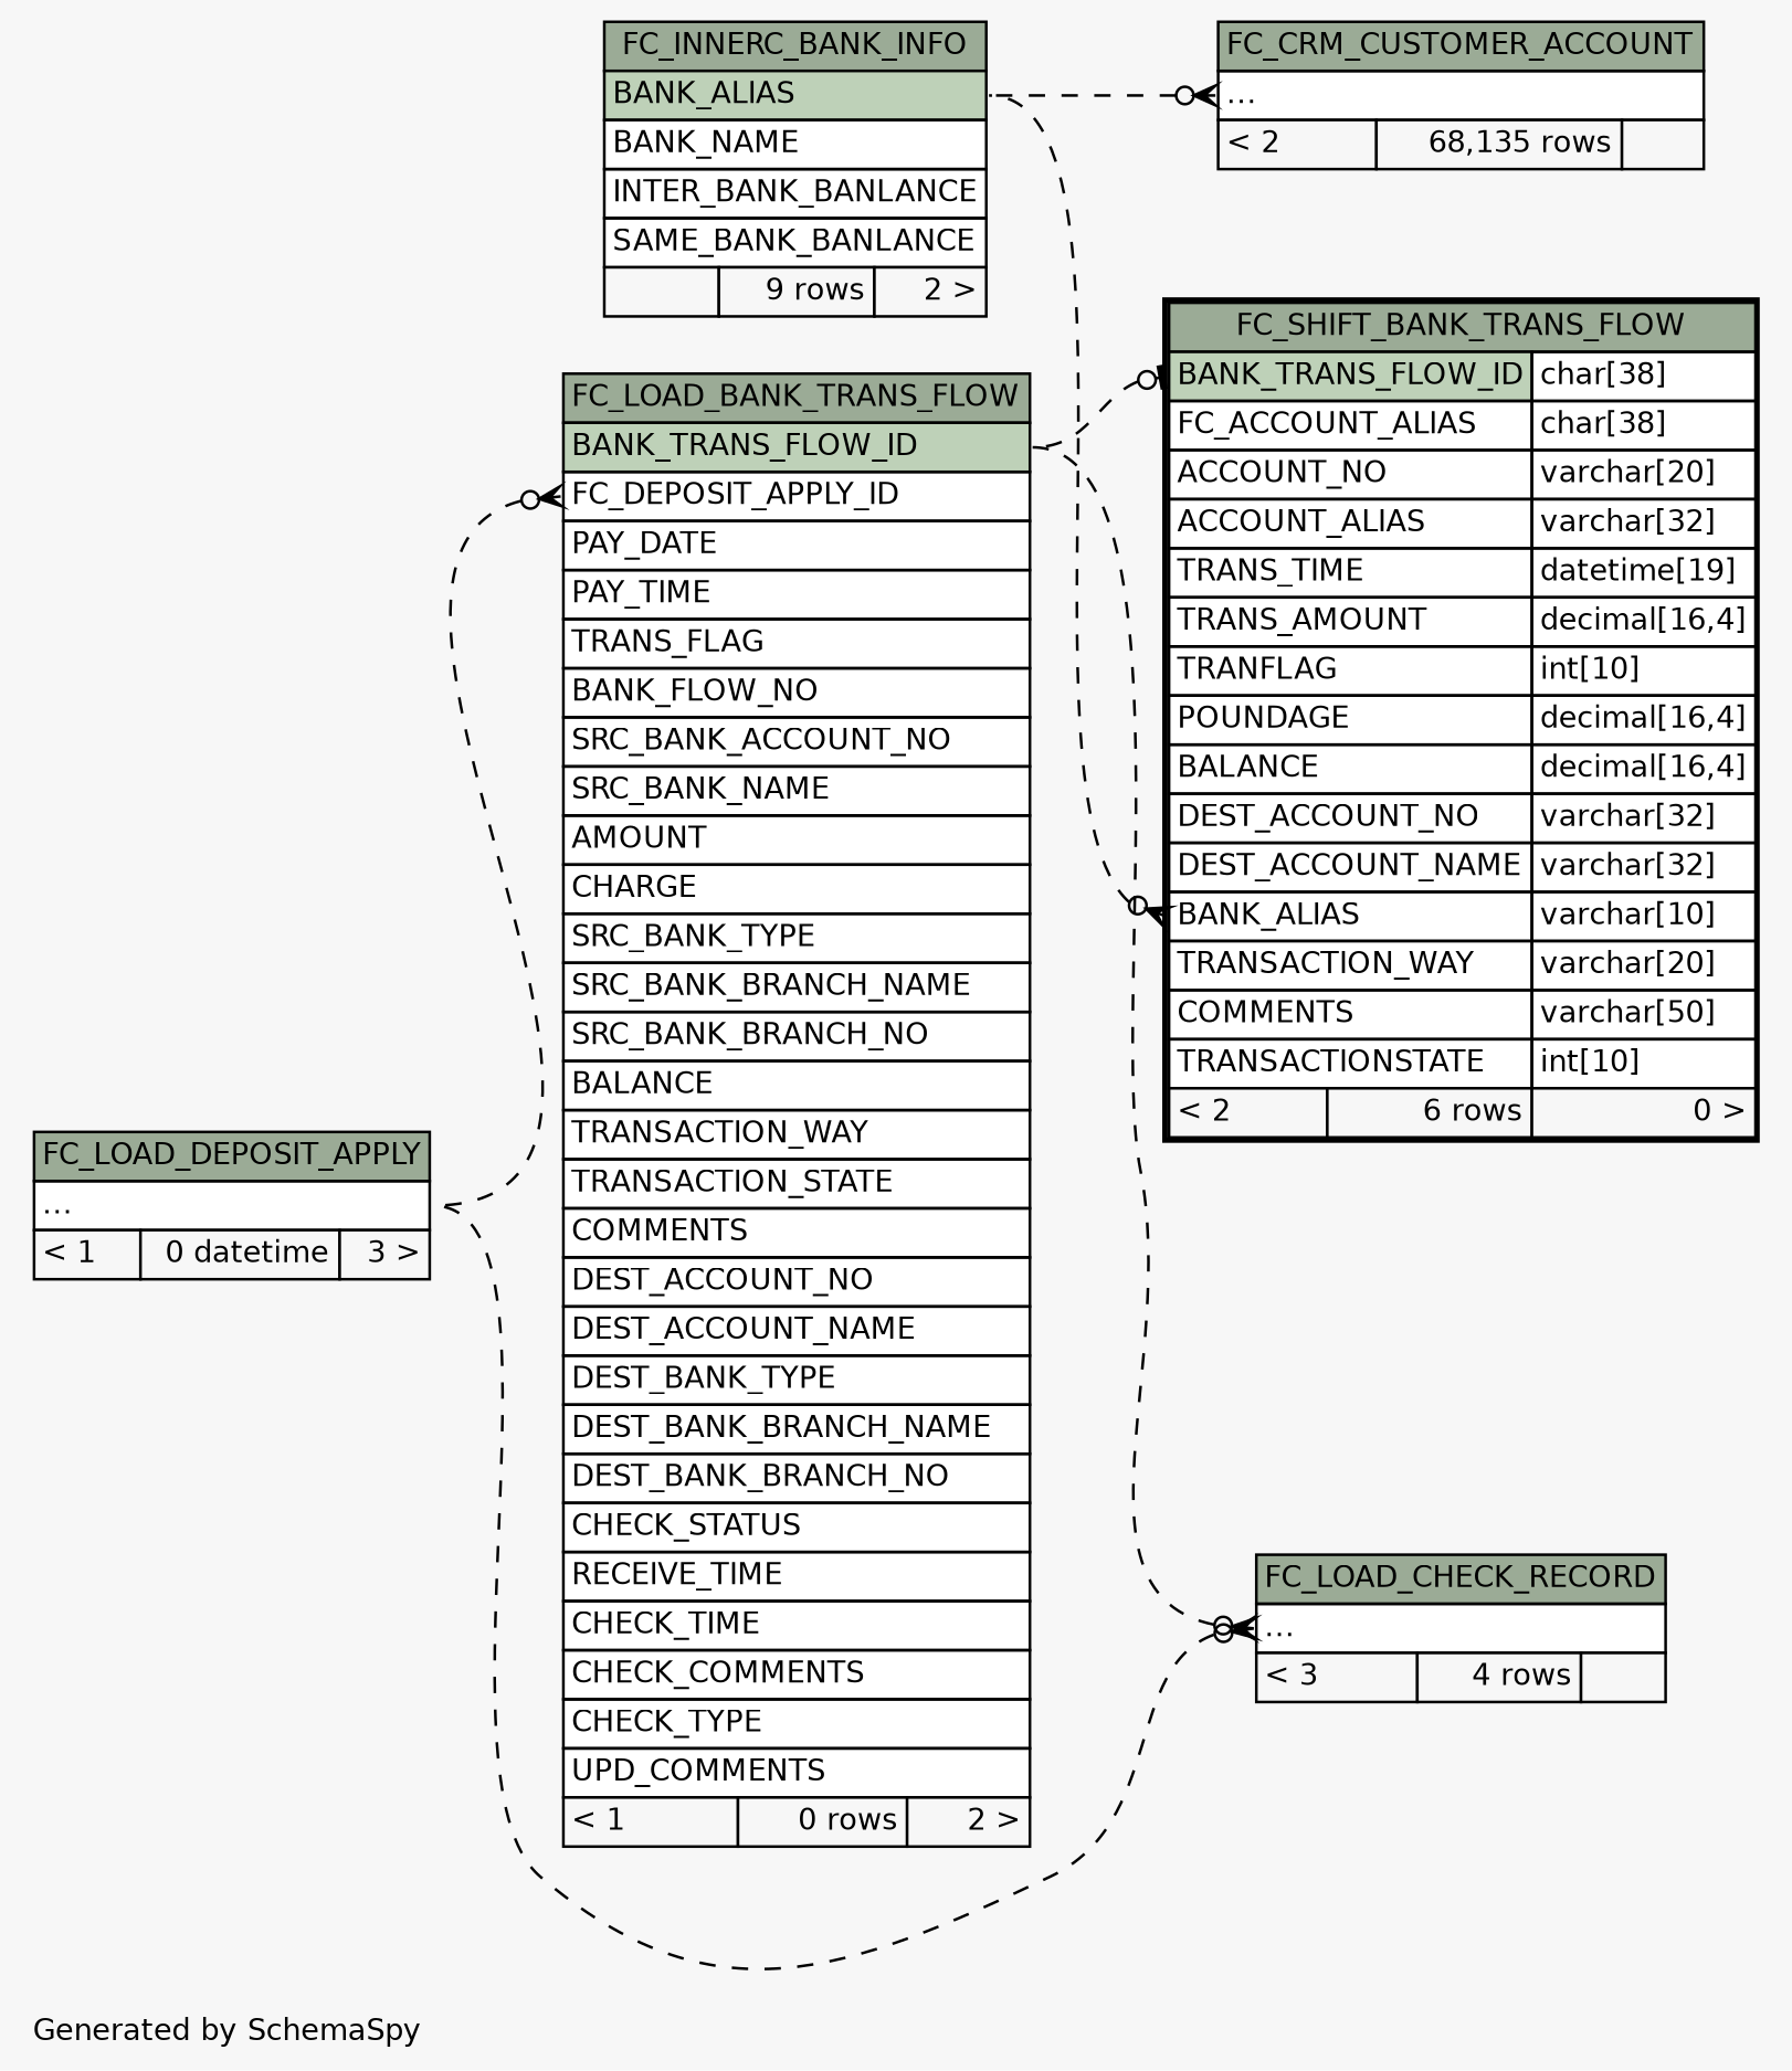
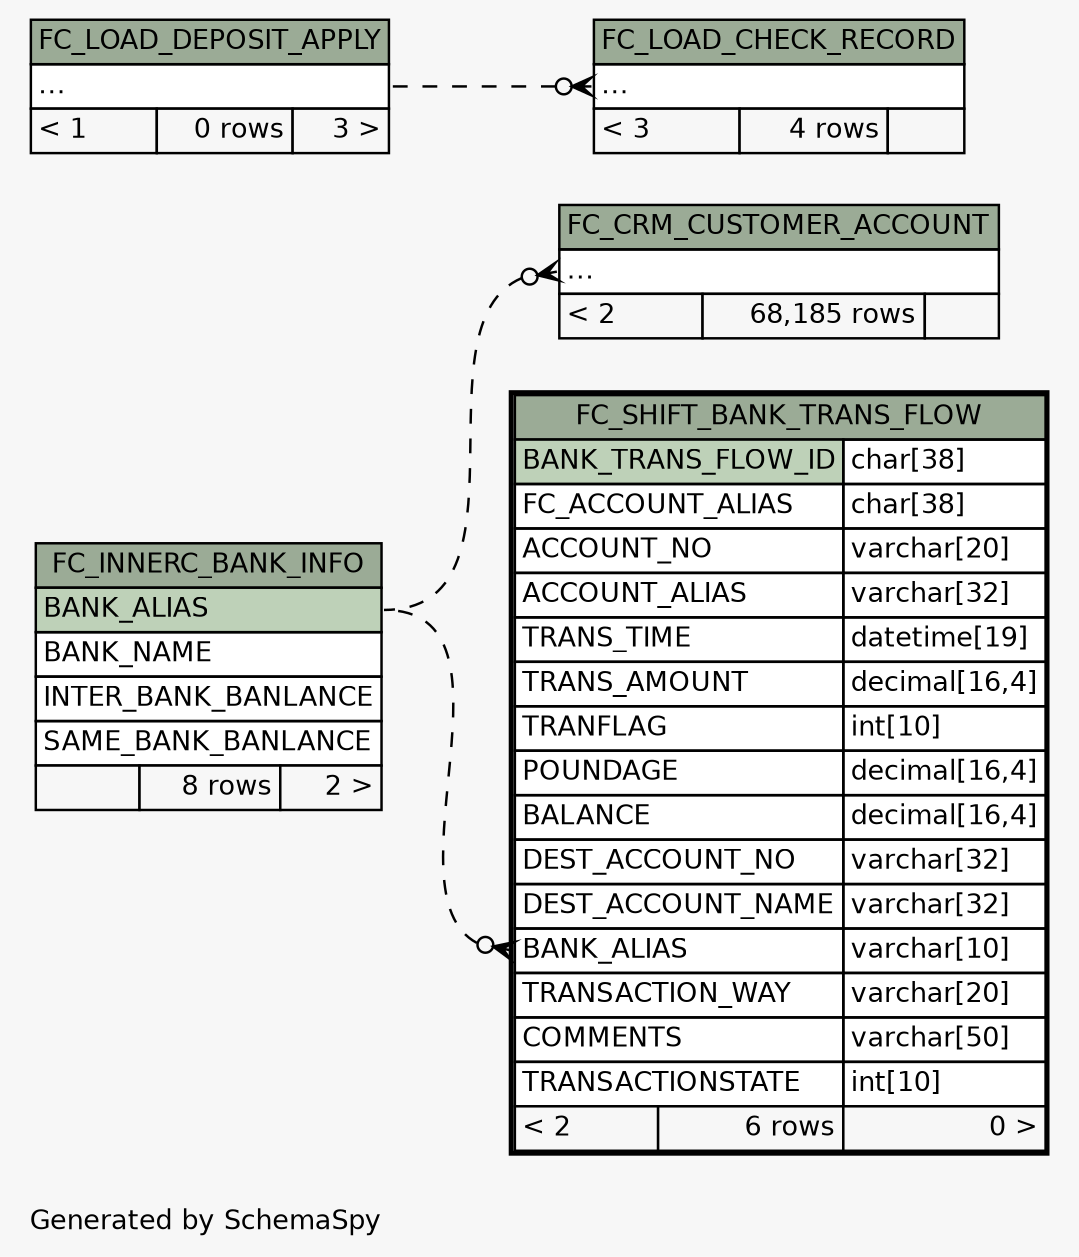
  digraph {
    bgcolor="#f7f7f7"
    fontname=Helvetica
    fontsize=11
    label="\nGenerated by SchemaSpy"
    labeljust=l
    nodesep=0.18
    rankdir=RL
    ranksep=0.46
    node [fontname=Helvetica fontsize=11 shape=plaintext]
    edge [arrowhead=none arrowsize=0.8 arrowtail=crowodot dir=back headport="BANK_ALIAS:e" style=dashed tailport="elipses:w"]
-   n1 [label=<     <TABLE BORDER="0" CELLBORDER="1" CELLSPACING="0" BGCOLOR="#ffffff">       <TR><TD COLSPAN="3" BGCOLOR="#9bab96" ALIGN="CENTER">FC_CRM_CUSTOMER_ACCOUNT</TD></TR>       <TR><TD PORT="elipses" COLSPAN="3" ALIGN="LEFT">...</TD></TR>       <TR><TD ALIGN="LEFT" BGCOLOR="#f7f7f7">&lt; 2</TD><TD ALIGN="RIGHT" BGCOLOR="#f7f7f7">68,135 rows</TD><TD ALIGN="RIGHT" BGCOLOR="#f7f7f7">  </TD></TR>     </TABLE>>]
-   n2 [label=<     <TABLE BORDER="0" CELLBORDER="1" CELLSPACING="0" BGCOLOR="#ffffff">       <TR><TD COLSPAN="3" BGCOLOR="#9bab96" ALIGN="CENTER">FC_INNERC_BANK_INFO</TD></TR>       <TR><TD PORT="BANK_ALIAS" COLSPAN="3" BGCOLOR="#bed1b8" ALIGN="LEFT">BANK_ALIAS</TD></TR>       <TR><TD PORT="BANK_NAME" COLSPAN="3" ALIGN="LEFT">BANK_NAME</TD></TR>       <TR><TD PORT="INTER_BANK_BANLANCE" COLSPAN="3" ALIGN="LEFT">INTER_BANK_BANLANCE</TD></TR>       <TR><TD PORT="SAME_BANK_BANLANCE" COLSPAN="3" ALIGN="LEFT">SAME_BANK_BANLANCE</TD></TR>       <TR><TD ALIGN="LEFT" BGCOLOR="#f7f7f7">  </TD><TD ALIGN="RIGHT" BGCOLOR="#f7f7f7">9 rows</TD><TD ALIGN="RIGHT" BGCOLOR="#f7f7f7">2 &gt;</TD></TR>     </TABLE>>]
-   n3 [label=<     <TABLE BORDER="0" CELLBORDER="1" CELLSPACING="0" BGCOLOR="#ffffff">       <TR><TD COLSPAN="3" BGCOLOR="#9bab96" ALIGN="CENTER">FC_LOAD_BANK_TRANS_FLOW</TD></TR>       <TR><TD PORT="BANK_TRANS_FLOW_ID" COLSPAN="3" BGCOLOR="#bed1b8" ALIGN="LEFT">BANK_TRANS_FLOW_ID</TD></TR>       <TR><TD PORT="FC_DEPOSIT_APPLY_ID" COLSPAN="3" ALIGN="LEFT">FC_DEPOSIT_APPLY_ID</TD></TR>       <TR><TD PORT="PAY_DATE" COLSPAN="3" ALIGN="LEFT">PAY_DATE</TD></TR>       <TR><TD PORT="PAY_TIME" COLSPAN="3" ALIGN="LEFT">PAY_TIME</TD></TR>       <TR><TD PORT="TRANS_FLAG" COLSPAN="3" ALIGN="LEFT">TRANS_FLAG</TD></TR>       <TR><TD PORT="BANK_FLOW_NO" COLSPAN="3" ALIGN="LEFT">BANK_FLOW_NO</TD></TR>       <TR><TD PORT="SRC_BANK_ACCOUNT_NO" COLSPAN="3" ALIGN="LEFT">SRC_BANK_ACCOUNT_NO</TD></TR>       <TR><TD PORT="SRC_BANK_NAME" COLSPAN="3" ALIGN="LEFT">SRC_BANK_NAME</TD></TR>       <TR><TD PORT="AMOUNT" COLSPAN="3" ALIGN="LEFT">AMOUNT</TD></TR>       <TR><TD PORT="CHARGE" COLSPAN="3" ALIGN="LEFT">CHARGE</TD></TR>       <TR><TD PORT="SRC_BANK_TYPE" COLSPAN="3" ALIGN="LEFT">SRC_BANK_TYPE</TD></TR>       <TR><TD PORT="SRC_BANK_BRANCH_NAME" COLSPAN="3" ALIGN="LEFT">SRC_BANK_BRANCH_NAME</TD></TR>       <TR><TD PORT="SRC_BANK_BRANCH_NO" COLSPAN="3" ALIGN="LEFT">SRC_BANK_BRANCH_NO</TD></TR>       <TR><TD PORT="BALANCE" COLSPAN="3" ALIGN="LEFT">BALANCE</TD></TR>       <TR><TD PORT="TRANSACTION_WAY" COLSPAN="3" ALIGN="LEFT">TRANSACTION_WAY</TD></TR>       <TR><TD PORT="TRANSACTION_STATE" COLSPAN="3" ALIGN="LEFT">TRANSACTION_STATE</TD></TR>       <TR><TD PORT="COMMENTS" COLSPAN="3" ALIGN="LEFT">COMMENTS</TD></TR>       <TR><TD PORT="DEST_ACCOUNT_NO" COLSPAN="3" ALIGN="LEFT">DEST_ACCOUNT_NO</TD></TR>       <TR><TD PORT="DEST_ACCOUNT_NAME" COLSPAN="3" ALIGN="LEFT">DEST_ACCOUNT_NAME</TD></TR>       <TR><TD PORT="DEST_BANK_TYPE" COLSPAN="3" ALIGN="LEFT">DEST_BANK_TYPE</TD></TR>       <TR><TD PORT="DEST_BANK_BRANCH_NAME" COLSPAN="3" ALIGN="LEFT">DEST_BANK_BRANCH_NAME</TD></TR>       <TR><TD PORT="DEST_BANK_BRANCH_NO" COLSPAN="3" ALIGN="LEFT">DEST_BANK_BRANCH_NO</TD></TR>       <TR><TD PORT="CHECK_STATUS" COLSPAN="3" ALIGN="LEFT">CHECK_STATUS</TD></TR>       <TR><TD PORT="RECEIVE_TIME" COLSPAN="3" ALIGN="LEFT">RECEIVE_TIME</TD></TR>       <TR><TD PORT="CHECK_TIME" COLSPAN="3" ALIGN="LEFT">CHECK_TIME</TD></TR>       <TR><TD PORT="CHECK_COMMENTS" COLSPAN="3" ALIGN="LEFT">CHECK_COMMENTS</TD></TR>       <TR><TD PORT="CHECK_TYPE" COLSPAN="3" ALIGN="LEFT">CHECK_TYPE</TD></TR>       <TR><TD PORT="UPD_COMMENTS" COLSPAN="3" ALIGN="LEFT">UPD_COMMENTS</TD></TR>       <TR><TD ALIGN="LEFT" BGCOLOR="#f7f7f7">&lt; 1</TD><TD ALIGN="RIGHT" BGCOLOR="#f7f7f7">0 rows</TD><TD ALIGN="RIGHT" BGCOLOR="#f7f7f7">2 &gt;</TD></TR>     </TABLE>>]
-   n4 [label=<     <TABLE BORDER="0" CELLBORDER="1" CELLSPACING="0" BGCOLOR="#ffffff">       <TR><TD COLSPAN="3" BGCOLOR="#9bab96" ALIGN="CENTER">FC_LOAD_DEPOSIT_APPLY</TD></TR>       <TR><TD PORT="elipses" COLSPAN="3" ALIGN="LEFT">...</TD></TR>       <TR><TD ALIGN="LEFT" BGCOLOR="#f7f7f7">&lt; 1</TD><TD ALIGN="RIGHT" BGCOLOR="#f7f7f7">0 datetime</TD><TD ALIGN="RIGHT" BGCOLOR="#f7f7f7">3 &gt;</TD></TR>     </TABLE>>]
+   n1 [label=<     <TABLE BORDER="0" CELLBORDER="1" CELLSPACING="0" BGCOLOR="#ffffff">       <TR><TD COLSPAN="3" BGCOLOR="#9bab96" ALIGN="CENTER">FC_CRM_CUSTOMER_ACCOUNT</TD></TR>       <TR><TD PORT="elipses" COLSPAN="3" ALIGN="LEFT">...</TD></TR>       <TR><TD ALIGN="LEFT" BGCOLOR="#f7f7f7">&lt; 2</TD><TD ALIGN="RIGHT" BGCOLOR="#f7f7f7">68,185 rows</TD><TD ALIGN="RIGHT" BGCOLOR="#f7f7f7">  </TD></TR>     </TABLE>>]
+   n2 [label=<     <TABLE BORDER="0" CELLBORDER="1" CELLSPACING="0" BGCOLOR="#ffffff">       <TR><TD COLSPAN="3" BGCOLOR="#9bab96" ALIGN="CENTER">FC_INNERC_BANK_INFO</TD></TR>       <TR><TD PORT="BANK_ALIAS" COLSPAN="3" BGCOLOR="#bed1b8" ALIGN="LEFT">BANK_ALIAS</TD></TR>       <TR><TD PORT="BANK_NAME" COLSPAN="3" ALIGN="LEFT">BANK_NAME</TD></TR>       <TR><TD PORT="INTER_BANK_BANLANCE" COLSPAN="3" ALIGN="LEFT">INTER_BANK_BANLANCE</TD></TR>       <TR><TD PORT="SAME_BANK_BANLANCE" COLSPAN="3" ALIGN="LEFT">SAME_BANK_BANLANCE</TD></TR>       <TR><TD ALIGN="LEFT" BGCOLOR="#f7f7f7">  </TD><TD ALIGN="RIGHT" BGCOLOR="#f7f7f7">8 rows</TD><TD ALIGN="RIGHT" BGCOLOR="#f7f7f7">2 &gt;</TD></TR>     </TABLE>>]
+   n4 [label=<     <TABLE BORDER="0" CELLBORDER="1" CELLSPACING="0" BGCOLOR="#ffffff">       <TR><TD COLSPAN="3" BGCOLOR="#9bab96" ALIGN="CENTER">FC_LOAD_DEPOSIT_APPLY</TD></TR>       <TR><TD PORT="elipses" COLSPAN="3" ALIGN="LEFT">...</TD></TR>       <TR><TD ALIGN="LEFT" BGCOLOR="#f7f7f7">&lt; 1</TD><TD ALIGN="RIGHT" BGCOLOR="#f7f7f7">0 rows</TD><TD ALIGN="RIGHT" BGCOLOR="#f7f7f7">3 &gt;</TD></TR>     </TABLE>>]
    n5 [label=<     <TABLE BORDER="0" CELLBORDER="1" CELLSPACING="0" BGCOLOR="#ffffff">       <TR><TD COLSPAN="3" BGCOLOR="#9bab96" ALIGN="CENTER">FC_LOAD_CHECK_RECORD</TD></TR>       <TR><TD PORT="elipses" COLSPAN="3" ALIGN="LEFT">...</TD></TR>       <TR><TD ALIGN="LEFT" BGCOLOR="#f7f7f7">&lt; 3</TD><TD ALIGN="RIGHT" BGCOLOR="#f7f7f7">4 rows</TD><TD ALIGN="RIGHT" BGCOLOR="#f7f7f7">  </TD></TR>     </TABLE>>]
    n6 [label=<     <TABLE BORDER="2" CELLBORDER="1" CELLSPACING="0" BGCOLOR="#ffffff">       <TR><TD COLSPAN="3" BGCOLOR="#9bab96" ALIGN="CENTER">FC_SHIFT_BANK_TRANS_FLOW</TD></TR>       <TR><TD PORT="BANK_TRANS_FLOW_ID" COLSPAN="2" BGCOLOR="#bed1b8" ALIGN="LEFT">BANK_TRANS_FLOW_ID</TD><TD PORT="BANK_TRANS_FLOW_ID.type" ALIGN="LEFT">char[38]</TD></TR>       <TR><TD PORT="FC_ACCOUNT_ALIAS" COLSPAN="2" ALIGN="LEFT">FC_ACCOUNT_ALIAS</TD><TD PORT="FC_ACCOUNT_ALIAS.type" ALIGN="LEFT">char[38]</TD></TR>       <TR><TD PORT="ACCOUNT_NO" COLSPAN="2" ALIGN="LEFT">ACCOUNT_NO</TD><TD PORT="ACCOUNT_NO.type" ALIGN="LEFT">varchar[20]</TD></TR>       <TR><TD PORT="ACCOUNT_ALIAS" COLSPAN="2" ALIGN="LEFT">ACCOUNT_ALIAS</TD><TD PORT="ACCOUNT_ALIAS.type" ALIGN="LEFT">varchar[32]</TD></TR>       <TR><TD PORT="TRANS_TIME" COLSPAN="2" ALIGN="LEFT">TRANS_TIME</TD><TD PORT="TRANS_TIME.type" ALIGN="LEFT">datetime[19]</TD></TR>       <TR><TD PORT="TRANS_AMOUNT" COLSPAN="2" ALIGN="LEFT">TRANS_AMOUNT</TD><TD PORT="TRANS_AMOUNT.type" ALIGN="LEFT">decimal[16,4]</TD></TR>       <TR><TD PORT="TRANFLAG" COLSPAN="2" ALIGN="LEFT">TRANFLAG</TD><TD PORT="TRANFLAG.type" ALIGN="LEFT">int[10]</TD></TR>       <TR><TD PORT="POUNDAGE" COLSPAN="2" ALIGN="LEFT">POUNDAGE</TD><TD PORT="POUNDAGE.type" ALIGN="LEFT">decimal[16,4]</TD></TR>       <TR><TD PORT="BALANCE" COLSPAN="2" ALIGN="LEFT">BALANCE</TD><TD PORT="BALANCE.type" ALIGN="LEFT">decimal[16,4]</TD></TR>       <TR><TD PORT="DEST_ACCOUNT_NO" COLSPAN="2" ALIGN="LEFT">DEST_ACCOUNT_NO</TD><TD PORT="DEST_ACCOUNT_NO.type" ALIGN="LEFT">varchar[32]</TD></TR>       <TR><TD PORT="DEST_ACCOUNT_NAME" COLSPAN="2" ALIGN="LEFT">DEST_ACCOUNT_NAME</TD><TD PORT="DEST_ACCOUNT_NAME.type" ALIGN="LEFT">varchar[32]</TD></TR>       <TR><TD PORT="BANK_ALIAS" COLSPAN="2" ALIGN="LEFT">BANK_ALIAS</TD><TD PORT="BANK_ALIAS.type" ALIGN="LEFT">varchar[10]</TD></TR>       <TR><TD PORT="TRANSACTION_WAY" COLSPAN="2" ALIGN="LEFT">TRANSACTION_WAY</TD><TD PORT="TRANSACTION_WAY.type" ALIGN="LEFT">varchar[20]</TD></TR>       <TR><TD PORT="COMMENTS" COLSPAN="2" ALIGN="LEFT">COMMENTS</TD><TD PORT="COMMENTS.type" ALIGN="LEFT">varchar[50]</TD></TR>       <TR><TD PORT="TRANSACTIONSTATE" COLSPAN="2" ALIGN="LEFT">TRANSACTIONSTATE</TD><TD PORT="TRANSACTIONSTATE.type" ALIGN="LEFT">int[10]</TD></TR>       <TR><TD ALIGN="LEFT" BGCOLOR="#f7f7f7">&lt; 2</TD><TD ALIGN="RIGHT" BGCOLOR="#f7f7f7">6 rows</TD><TD ALIGN="RIGHT" BGCOLOR="#f7f7f7">0 &gt;</TD></TR>     </TABLE>>]
    n1 -> n2
-   n3 -> n4 [headport="elipses:e" tailport="FC_DEPOSIT_APPLY_ID:w"]
-   n5 -> n3 [headport="BANK_TRANS_FLOW_ID:e"]
    n5 -> n4 [headport="elipses:e"]
    n6 -> n2 [tailport="BANK_ALIAS:w"]
-   n6 -> n3 [arrowtail=teeodot headport="BANK_TRANS_FLOW_ID:e" tailport="BANK_TRANS_FLOW_ID:w"]
  }
